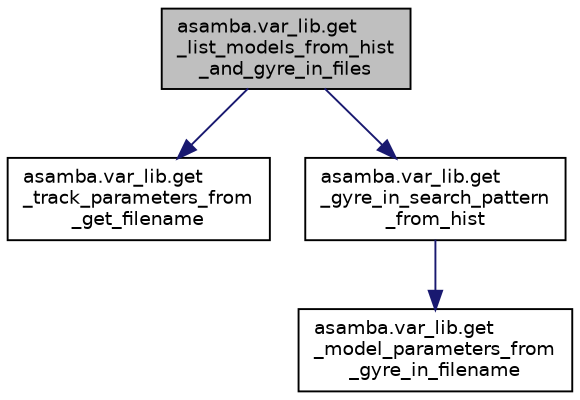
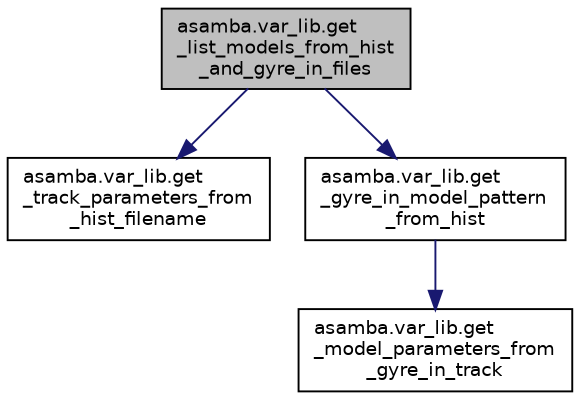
  digraph {
    rankdir=TB
    node [color=black fillcolor=white fontname=Helvetica fontsize=10 shape=record style=filled]
    edge [color=midnightblue fontname=Helvetica fontsize=10 labelfontname=Helvetica labelfontsize=10 style=solid]
    n1 [fillcolor=grey75 fontcolor=black height=0.2 label="asamba.var_lib.get\l_list_models_from_hist\l_and_gyre_in_files" width=0.4]
-   n2 [height=0.2 label="asamba.var_lib.get\l_track_parameters_from\l_get_filename" width=0.4]
-   n3 [height=0.2 label="asamba.var_lib.get\l_gyre_in_search_pattern\l_from_hist" width=0.4]
-   n4 [height=0.2 label="asamba.var_lib.get\l_model_parameters_from\l_gyre_in_filename" width=0.4]
+   n2 [height=0.2 label="asamba.var_lib.get\l_track_parameters_from\l_hist_filename" width=0.4]
+   n3 [height=0.2 label="asamba.var_lib.get\l_gyre_in_model_pattern\l_from_hist" width=0.4]
+   n4 [height=0.2 label="asamba.var_lib.get\l_model_parameters_from\l_gyre_in_track" width=0.4]
    n1 -> n2
    n1 -> n3
    n3 -> n4
  }
